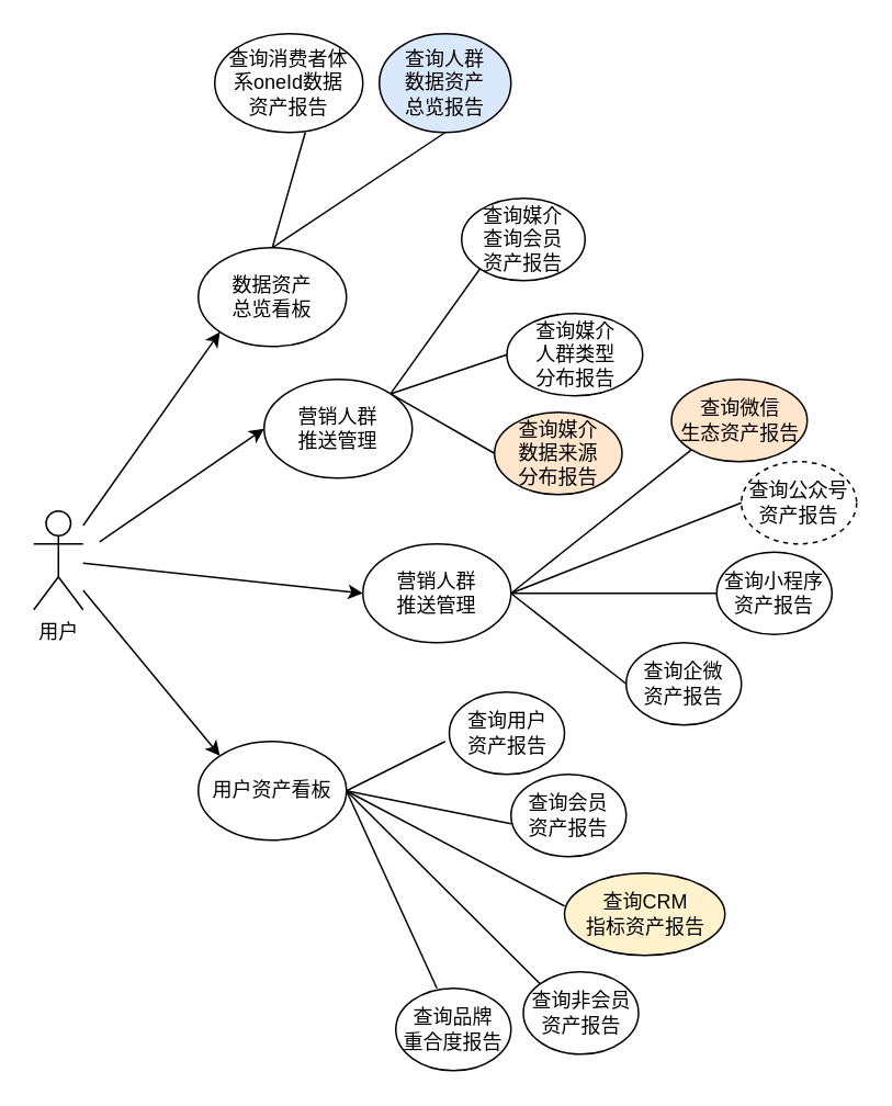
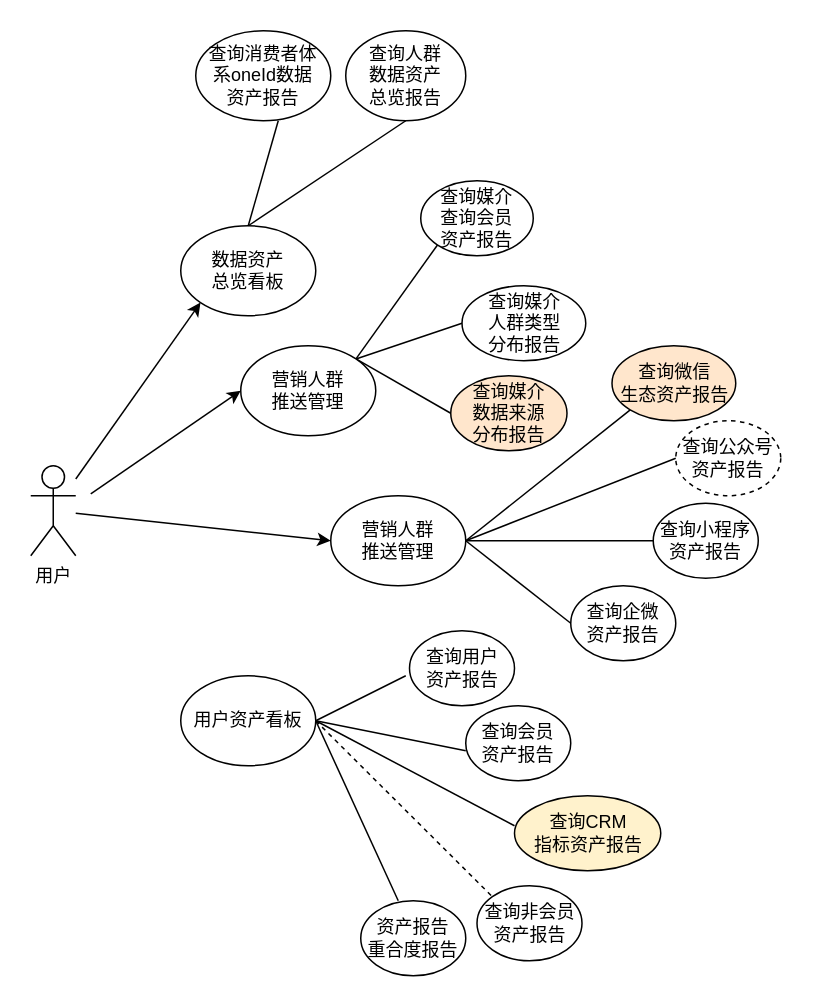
  <mxCell id="0" />
  <mxCell id="1" parent="0" />
  <mxCell id="2" style="edgeStyle=none;rounded=0;orthogonalLoop=1;jettySize=auto;html=1;entryX=0;entryY=1;entryDx=0;entryDy=0;" parent="1" source="5" target="6" edge="1"><mxGeometry relative="1" as="geometry" /></mxCell>
  <mxCell id="3" style="edgeStyle=none;rounded=0;orthogonalLoop=1;jettySize=auto;html=1;entryX=0;entryY=0.5;entryDx=0;entryDy=0;" parent="1" source="5" target="7" edge="1"><mxGeometry relative="1" as="geometry" /></mxCell>
- <mxCell id="4" style="edgeStyle=none;rounded=0;orthogonalLoop=1;jettySize=auto;html=1;entryX=0;entryY=0;entryDx=0;entryDy=0;" parent="1" source="5" target="8" edge="1"><mxGeometry relative="1" as="geometry" /></mxCell>
  <mxCell id="5" value="用户" style="shape=umlActor;verticalLabelPosition=bottom;verticalAlign=top;html=1;outlineConnect=0;" parent="1" vertex="1"><mxGeometry x="20" y="310" width="30" height="60" as="geometry" /></mxCell>
  <mxCell id="6" value="数据资产&lt;br&gt;总览看板" style="ellipse;whiteSpace=wrap;html=1;" parent="1" vertex="1"><mxGeometry x="120" y="150" width="90" height="60" as="geometry" /></mxCell>
  <mxCell id="7" value="营销人群&lt;br&gt;推送管理" style="ellipse;whiteSpace=wrap;html=1;" parent="1" vertex="1"><mxGeometry x="220" y="330" width="90" height="60" as="geometry" /></mxCell>
  <mxCell id="8" value="用户资产看板" style="ellipse;whiteSpace=wrap;html=1;" parent="1" vertex="1"><mxGeometry x="120" y="450" width="90" height="60" as="geometry" /></mxCell>
  <mxCell id="9" value="查询消费者体&lt;br&gt;系oneId数据&lt;br&gt;资产报告" style="ellipse;whiteSpace=wrap;html=1;" parent="1" vertex="1"><mxGeometry x="130" width="90" height="60" as="geometry" y="20" /></mxCell>
  <mxCell id="10" value="查询媒介&lt;br&gt;查询会员&lt;br&gt;资产报告" style="ellipse;whiteSpace=wrap;html=1;" parent="1" vertex="1"><mxGeometry x="280" y="120" width="75" height="50" as="geometry" /></mxCell>
- <mxCell id="11" value="查询人群&lt;br&gt;数据资产&lt;br&gt;总览报告" style="ellipse;whiteSpace=wrap;html=1;fillColor=#dae8fc;" parent="1" vertex="1"><mxGeometry x="230" width="80" height="60" as="geometry" y="20" /></mxCell>
+ <mxCell id="11" value="查询人群&lt;br&gt;数据资产&lt;br&gt;总览报告" style="ellipse;whiteSpace=wrap;html=1;" parent="1" vertex="1"><mxGeometry x="230" width="80" height="60" as="geometry" y="20" /></mxCell>
  <mxCell id="12" value="查询媒介&lt;br&gt;人群类型&lt;br&gt;分布报告" style="ellipse;whiteSpace=wrap;html=1;" parent="1" vertex="1"><mxGeometry x="307.5" y="190" width="82.5" height="50" as="geometry" /></mxCell>
  <mxCell id="13" value="查询微信&lt;br&gt;生态资产报告" style="ellipse;whiteSpace=wrap;html=1;fillColor=#ffe6cc;" parent="1" vertex="1"><mxGeometry x="407.5" y="230" width="82.5" height="50" as="geometry" /></mxCell>
  <mxCell id="14" value="查询媒介&lt;br&gt;数据来源&lt;br&gt;分布报告" style="ellipse;whiteSpace=wrap;html=1;fillColor=#ffe6cc;" parent="1" vertex="1"><mxGeometry x="300" y="250" width="77.5" height="50" as="geometry" /></mxCell>
  <mxCell id="15" value="查询企微&lt;br&gt;资产报告" style="ellipse;whiteSpace=wrap;html=1;" parent="1" vertex="1"><mxGeometry x="380" y="390" width="70" height="50" as="geometry" /></mxCell>
  <mxCell id="16" value="查询小程序&lt;br&gt;资产报告" style="ellipse;whiteSpace=wrap;html=1;" parent="1" vertex="1"><mxGeometry x="435" y="335" width="70" height="50" as="geometry" /></mxCell>
  <mxCell id="17" value="查询公众号&lt;br&gt;资产报告" style="ellipse;whiteSpace=wrap;html=1;dashed=1;" parent="1" vertex="1"><mxGeometry x="450" y="280" width="70" height="50" as="geometry" /></mxCell>
- <mxCell id="18" value="查询品牌&lt;br&gt;重合度报告" style="ellipse;whiteSpace=wrap;html=1;" parent="1" vertex="1"><mxGeometry x="240" y="600" width="70" height="50" as="geometry" /></mxCell>
+ <mxCell id="18" value="资产报告&lt;br&gt;重合度报告" style="ellipse;whiteSpace=wrap;html=1;" parent="1" vertex="1"><mxGeometry x="240" y="600" width="70" height="50" as="geometry" /></mxCell>
  <mxCell id="19" value="查询非会员&lt;br&gt;资产报告" style="ellipse;whiteSpace=wrap;html=1;" parent="1" vertex="1"><mxGeometry x="317.5" y="590" width="70" height="50" as="geometry" /></mxCell>
  <mxCell id="20" value="查询CRM&lt;br&gt;指标资产报告" style="ellipse;whiteSpace=wrap;html=1;fillColor=#fff2cc;" parent="1" vertex="1"><mxGeometry x="342.5" y="530" width="97.5" height="50" as="geometry" /></mxCell>
  <mxCell id="21" value="查询会员&lt;br&gt;资产报告" style="ellipse;whiteSpace=wrap;html=1;" parent="1" vertex="1"><mxGeometry x="310" y="470" width="70" height="50" as="geometry" /></mxCell>
  <mxCell id="22" value="查询用户&lt;br&gt;资产报告" style="ellipse;whiteSpace=wrap;html=1;" parent="1" vertex="1"><mxGeometry x="272.5" y="420" width="70" height="50" as="geometry" /></mxCell>
  <mxCell id="23" value="" style="endArrow=none;html=1;rounded=0;entryX=0.5;entryY=1;entryDx=0;entryDy=0;exitX=0.5;exitY=0;exitDx=0;exitDy=0;" parent="1" source="6" target="11" edge="1"><mxGeometry width="50" height="50" relative="1" as="geometry"><mxPoint x="200" y="160" as="sourcePoint" /><mxPoint x="250" y="110" as="targetPoint" /></mxGeometry></mxCell>
  <mxCell id="24" value="" style="endArrow=none;html=1;rounded=0;entryX=0.5;entryY=1;entryDx=0;entryDy=0;exitX=0.5;exitY=0;exitDx=0;exitDy=0;" parent="1" source="6" edge="1"><mxGeometry width="50" height="50" relative="1" as="geometry"><mxPoint x="110" y="160" as="sourcePoint" /><mxPoint x="185" y="80" as="targetPoint" /></mxGeometry></mxCell>
  <mxCell id="25" value="" style="endArrow=none;html=1;rounded=0;entryX=0;entryY=0.5;entryDx=0;entryDy=0;exitX=1;exitY=0;exitDx=0;exitDy=0;" parent="1" source="37" target="12" edge="1"><mxGeometry width="50" height="50" relative="1" as="geometry"><mxPoint x="240" y="230" as="sourcePoint" /><mxPoint x="295" y="100" as="targetPoint" /></mxGeometry></mxCell>
  <mxCell id="26" value="" style="endArrow=none;html=1;rounded=0;entryX=0;entryY=1;entryDx=0;entryDy=0;exitX=1;exitY=0;exitDx=0;exitDy=0;" parent="1" source="37" edge="1" target="10"><mxGeometry width="50" height="50" relative="1" as="geometry"><mxPoint x="200" y="160" as="sourcePoint" /><mxPoint x="342.5" y="120" as="targetPoint" /></mxGeometry></mxCell>
  <mxCell id="27" value="" style="endArrow=none;html=1;rounded=0;entryX=0;entryY=0.5;entryDx=0;entryDy=0;exitX=1;exitY=0;exitDx=0;exitDy=0;" parent="1" source="37" target="14" edge="1"><mxGeometry width="50" height="50" relative="1" as="geometry"><mxPoint x="200" y="160" as="sourcePoint" /><mxPoint x="315" y="120" as="targetPoint" /></mxGeometry></mxCell>
  <mxCell id="28" value="" style="endArrow=none;html=1;rounded=0;entryX=0;entryY=1;entryDx=0;entryDy=0;exitX=1;exitY=0.5;exitDx=0;exitDy=0;" parent="1" source="7" target="13" edge="1"><mxGeometry width="50" height="50" relative="1" as="geometry"><mxPoint x="250" y="210" as="sourcePoint" /><mxPoint x="325" y="130" as="targetPoint" /></mxGeometry></mxCell>
  <mxCell id="29" value="" style="endArrow=none;html=1;rounded=0;exitX=1;exitY=0.5;exitDx=0;exitDy=0;entryX=0;entryY=0.5;entryDx=0;entryDy=0;" parent="1" source="7" target="17" edge="1"><mxGeometry width="50" height="50" relative="1" as="geometry"><mxPoint x="330" y="280" as="sourcePoint" /><mxPoint x="380" y="230" as="targetPoint" /></mxGeometry></mxCell>
  <mxCell id="30" value="" style="endArrow=none;html=1;rounded=0;entryX=0;entryY=0.5;entryDx=0;entryDy=0;exitX=1;exitY=0.5;exitDx=0;exitDy=0;" parent="1" target="16" edge="1" source="7"><mxGeometry width="50" height="50" relative="1" as="geometry"><mxPoint x="300" y="340" as="sourcePoint" /><mxPoint x="375" y="260" as="targetPoint" /></mxGeometry></mxCell>
  <mxCell id="31" value="" style="endArrow=none;html=1;rounded=0;entryX=0;entryY=0.5;entryDx=0;entryDy=0;exitX=1;exitY=0.5;exitDx=0;exitDy=0;" parent="1" source="7" edge="1" target="15"><mxGeometry width="50" height="50" relative="1" as="geometry"><mxPoint x="320" y="475" as="sourcePoint" /><mxPoint x="395" y="395" as="targetPoint" /></mxGeometry></mxCell>
  <mxCell id="32" value="" style="endArrow=none;html=1;rounded=0;exitX=1;exitY=0.5;exitDx=0;exitDy=0;" parent="1" source="8" edge="1"><mxGeometry width="50" height="50" relative="1" as="geometry"><mxPoint x="330" y="400" as="sourcePoint" /><mxPoint x="270" y="450" as="targetPoint" /></mxGeometry></mxCell>
  <mxCell id="33" value="" style="endArrow=none;html=1;rounded=0;entryX=0.5;entryY=1;entryDx=0;entryDy=0;exitX=1;exitY=0.5;exitDx=0;exitDy=0;" parent="1" source="8" edge="1"><mxGeometry width="50" height="50" relative="1" as="geometry"><mxPoint x="235" y="580" as="sourcePoint" /><mxPoint x="310" y="500" as="targetPoint" /></mxGeometry></mxCell>
  <mxCell id="34" value="" style="endArrow=none;html=1;rounded=0;entryX=0.5;entryY=1;entryDx=0;entryDy=0;exitX=1;exitY=0.5;exitDx=0;exitDy=0;" parent="1" source="8" edge="1"><mxGeometry width="50" height="50" relative="1" as="geometry"><mxPoint x="267.5" y="630" as="sourcePoint" /><mxPoint x="342.5" y="550" as="targetPoint" /></mxGeometry></mxCell>
- <mxCell id="35" value="" style="endArrow=none;html=1;rounded=0;entryX=0;entryY=0;entryDx=0;entryDy=0;exitX=1;exitY=0.5;exitDx=0;exitDy=0;" parent="1" source="8" target="19" edge="1"><mxGeometry width="50" height="50" relative="1" as="geometry"><mxPoint x="330" y="460" as="sourcePoint" /><mxPoint x="380" y="410" as="targetPoint" /></mxGeometry></mxCell>
+ <mxCell id="35" value="" style="endArrow=none;html=1;rounded=0;entryX=0;entryY=0;entryDx=0;entryDy=0;exitX=1;exitY=0.5;exitDx=0;exitDy=0;dashed=1;" parent="1" source="8" target="19" edge="1"><mxGeometry width="50" height="50" relative="1" as="geometry"><mxPoint x="330" y="460" as="sourcePoint" /><mxPoint x="380" y="410" as="targetPoint" /></mxGeometry></mxCell>
  <mxCell id="36" value="" style="endArrow=none;html=1;rounded=0;entryX=0.5;entryY=1;entryDx=0;entryDy=0;exitX=1;exitY=0.5;exitDx=0;exitDy=0;" parent="1" source="8" edge="1"><mxGeometry width="50" height="50" relative="1" as="geometry"><mxPoint x="190" y="680" as="sourcePoint" /><mxPoint x="265" y="600" as="targetPoint" /></mxGeometry></mxCell>
  <mxCell id="37" value="营销人群&lt;br&gt;推送管理" style="ellipse;whiteSpace=wrap;html=1;" vertex="1" parent="1"><mxGeometry x="160" y="230" width="90" height="60" as="geometry" /></mxCell>
  <mxCell id="38" style="edgeStyle=none;rounded=0;orthogonalLoop=1;jettySize=auto;html=1;entryX=0;entryY=0.5;entryDx=0;entryDy=0;" edge="1" parent="1" target="37"><mxGeometry relative="1" as="geometry"><mxPoint x="60" y="328.796" as="sourcePoint" /><mxPoint x="143.18" y="211.213" as="targetPoint" /></mxGeometry></mxCell>
